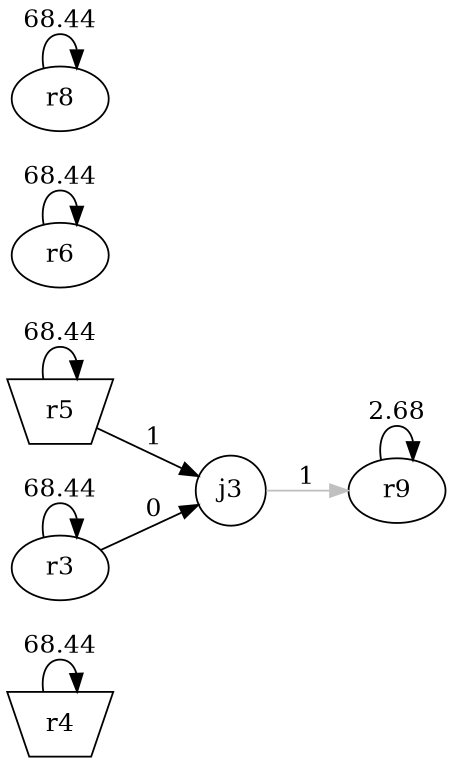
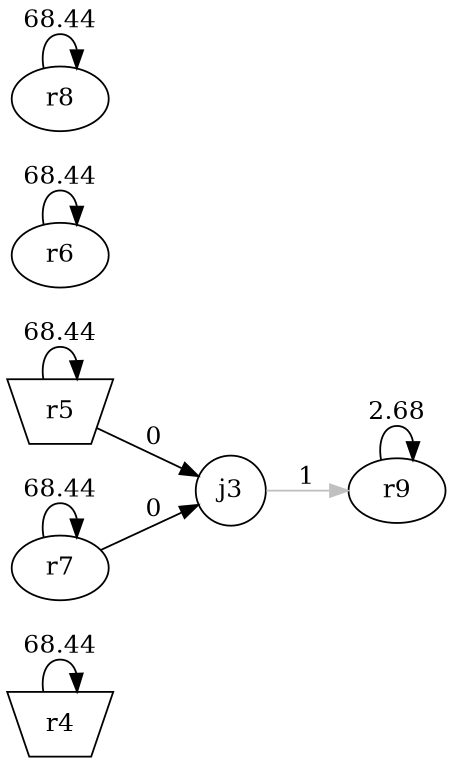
  digraph {
    rankdir=LR
    r4 [shape=invtrapezium]
    j3 [shape=circle]
    r9
    r5 [shape=invtrapezium]
    r6
-   r7 [label=r3]
+   r7
    r8
    r4 -> r4 [label=68.44]
    j3 -> r9 [color=gray label=1]
    r9 -> r9 [label=2.68]
-   r5 -> j3 [label=1]
+   r5 -> j3 [label=0]
    r5 -> r5 [label=68.44]
    r6 -> r6 [label=68.44]
    r7 -> j3 [label=0]
    r7 -> r7 [label=68.44]
    r8 -> r8 [label=68.44]
  }
